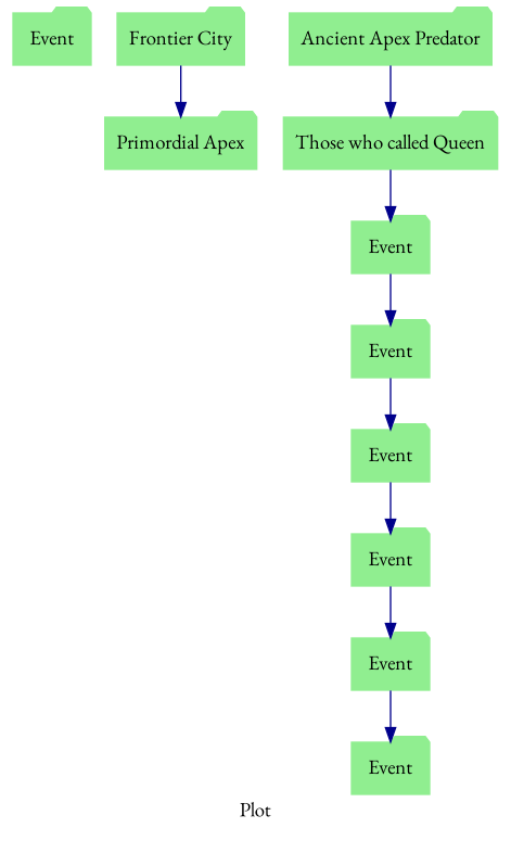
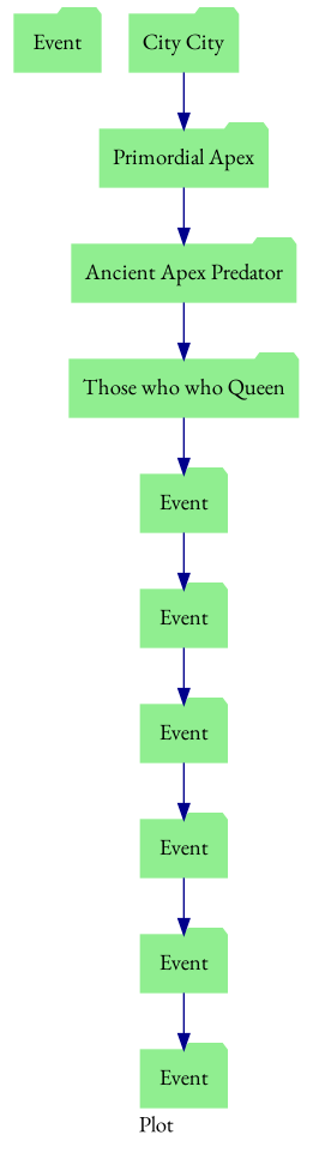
  digraph {
    color=lightgray
    fontname="EB Garamond"
    label=Plot
    style=filled
    node [color=lightgreen fontname="EB Garamond" shape=folder style=filled]
    edge [color=darkblue fontname="EB Garamond"]
    n1 [label=Event]
-   n2 [label="Frontier City"]
+   n2 [label="City City"]
    n3 [label="Primordial Apex"]
    n4 [label="Ancient Apex Predator"]
-   n5 [label="Those who called Queen"]
+   n5 [label="Those who who Queen"]
    n6 [label=Event]
    n7 [label=Event]
    n8 [label=Event]
    n9 [label=Event]
    n10 [label=Event]
    n11 [label=Event]
    n2 -> n3
+   n3 -> n4
    n4 -> n5
    n5 -> n6
    n6 -> n7
    n7 -> n8
    n8 -> n9
    n9 -> n10
    n10 -> n11
  }
